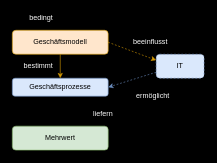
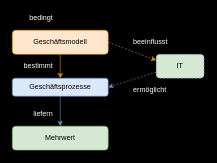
  <mxCell id="0" />
  <mxCell id="1" parent="0" />
  <mxCell id="2" value="Geschäftsmodell" style="rounded=1;whiteSpace=wrap;html=1;fillColor=#ffe6cc;strokeColor=#d79b00;" parent="1" vertex="1"><mxGeometry x="20" y="50" width="160" height="40" as="geometry" /></mxCell>
  <mxCell id="3" value="Geschäftsprozesse" style="rounded=1;whiteSpace=wrap;html=1;fillColor=#dae8fc;strokeColor=#6c8ebf;" parent="1" vertex="1"><mxGeometry x="20" y="130" width="160" height="30" as="geometry" /></mxCell>
  <mxCell id="4" value="Mehrwert" style="rounded=1;whiteSpace=wrap;html=1;fillColor=#d5e8d4;strokeColor=#82b366;" parent="1" vertex="1"><mxGeometry x="20" y="210" width="160" height="40" as="geometry" /></mxCell>
  <mxCell id="5" value="" style="endArrow=classic;html=1;exitX=0.5;exitY=1;exitDx=0;exitDy=0;entryX=0.5;entryY=0;entryDx=0;entryDy=0;fillColor=#ffe6cc;strokeColor=#d79b00;" parent="1" source="2" target="3" edge="1"><mxGeometry width="50" height="50" relative="1" as="geometry"><mxPoint x="200" y="130" as="sourcePoint" /><mxPoint x="250" y="80" as="targetPoint" /></mxGeometry></mxCell>
- <mxCell id="7" value="IT" style="rounded=1;whiteSpace=wrap;html=1;fillColor=#dae8fc;strokeColor=#6c8ebf;dashed=1;strokeWidth=1;perimeterSpacing=0;" parent="1" vertex="1"><mxGeometry x="260" y="90" width="80" height="40" as="geometry" /></mxCell>
+ <mxCell id="6" value="" style="endArrow=classic;html=1;exitX=0.5;exitY=1;exitDx=0;exitDy=0;entryX=0.5;entryY=0;entryDx=0;entryDy=0;fillColor=#dae8fc;strokeColor=#6c8ebf;" parent="1" source="3" target="4" edge="1"><mxGeometry width="50" height="50" relative="1" as="geometry"><mxPoint x="220" y="200" as="sourcePoint" /><mxPoint x="270" y="150" as="targetPoint" /></mxGeometry></mxCell>
+ <mxCell id="7" value="IT" style="rounded=1;whiteSpace=wrap;html=1;fillColor=#d5e8d4;strokeColor=#6c8ebf;dashed=1;strokeWidth=1;perimeterSpacing=0;" parent="1" vertex="1"><mxGeometry x="260" y="90" width="80" height="40" as="geometry" /></mxCell>
  <mxCell id="8" value="" style="endArrow=classic;html=1;exitX=0;exitY=0.75;exitDx=0;exitDy=0;fillColor=#dae8fc;strokeColor=#6c8ebf;entryX=1;entryY=0.5;entryDx=0;entryDy=0;dashed=1;" parent="1" source="7" target="3" edge="1"><mxGeometry width="50" height="50" relative="1" as="geometry"><mxPoint x="280" y="110" as="sourcePoint" /><mxPoint x="210" y="130" as="targetPoint" /></mxGeometry></mxCell>
  <mxCell id="9" value="" style="endArrow=classic;html=1;exitX=1;exitY=0.5;exitDx=0;exitDy=0;entryX=0;entryY=0.25;entryDx=0;entryDy=0;fillColor=#ffe6cc;strokeColor=#d79b00;dashed=1;" parent="1" source="2" target="7" edge="1"><mxGeometry width="50" height="50" relative="1" as="geometry"><mxPoint x="270" y="60" as="sourcePoint" /><mxPoint x="320" y="10" as="targetPoint" /></mxGeometry></mxCell>
  <mxCell id="10" value="bedingt" style="text;html=1;strokeColor=none;fillColor=none;align=right;verticalAlign=middle;whiteSpace=wrap;rounded=0;fontColor=#FFFFFF;" parent="1" vertex="1"><mxGeometry x="20" y="20" width="70" height="20" as="geometry" /></mxCell>
  <mxCell id="11" value="bestimmt" style="text;html=1;strokeColor=none;fillColor=none;align=right;verticalAlign=middle;whiteSpace=wrap;rounded=0;fontColor=#FFFFFF;" parent="1" vertex="1"><mxGeometry x="20" y="100" width="70" height="20" as="geometry" /></mxCell>
- <mxCell id="12" value="liefern" style="text;html=1;strokeColor=none;fillColor=none;align=right;verticalAlign=middle;whiteSpace=wrap;rounded=0;fontColor=#FFFFFF;" parent="1" vertex="1"><mxGeometry x="120" y="180" width="70" height="20" as="geometry" /></mxCell>
+ <mxCell id="12" value="liefern" style="text;html=1;strokeColor=none;fillColor=none;align=right;verticalAlign=middle;whiteSpace=wrap;rounded=0;fontColor=#FFFFFF;" parent="1" vertex="1"><mxGeometry x="20" y="180" width="70" height="20" as="geometry" /></mxCell>
  <mxCell id="13" value="beeinflusst" style="text;html=1;strokeColor=none;fillColor=none;align=left;verticalAlign=middle;whiteSpace=wrap;rounded=0;fontColor=#FFFFFF;" parent="1" vertex="1"><mxGeometry x="220" y="60" width="80" height="20" as="geometry" /></mxCell>
- <mxCell id="14" value="ermöglicht" style="text;html=1;strokeColor=none;fillColor=none;align=left;verticalAlign=middle;whiteSpace=wrap;rounded=0;fontColor=#FFFFFF;" parent="1" vertex="1"><mxGeometry x="225" y="150" width="80" height="20" as="geometry" /></mxCell>
+ <mxCell id="14" value="ermöglicht" style="text;html=1;strokeColor=none;fillColor=none;align=left;verticalAlign=middle;whiteSpace=wrap;rounded=0;fontColor=#FFFFFF;" parent="1" vertex="1"><mxGeometry x="220" y="140" width="80" height="20" as="geometry" /></mxCell>
